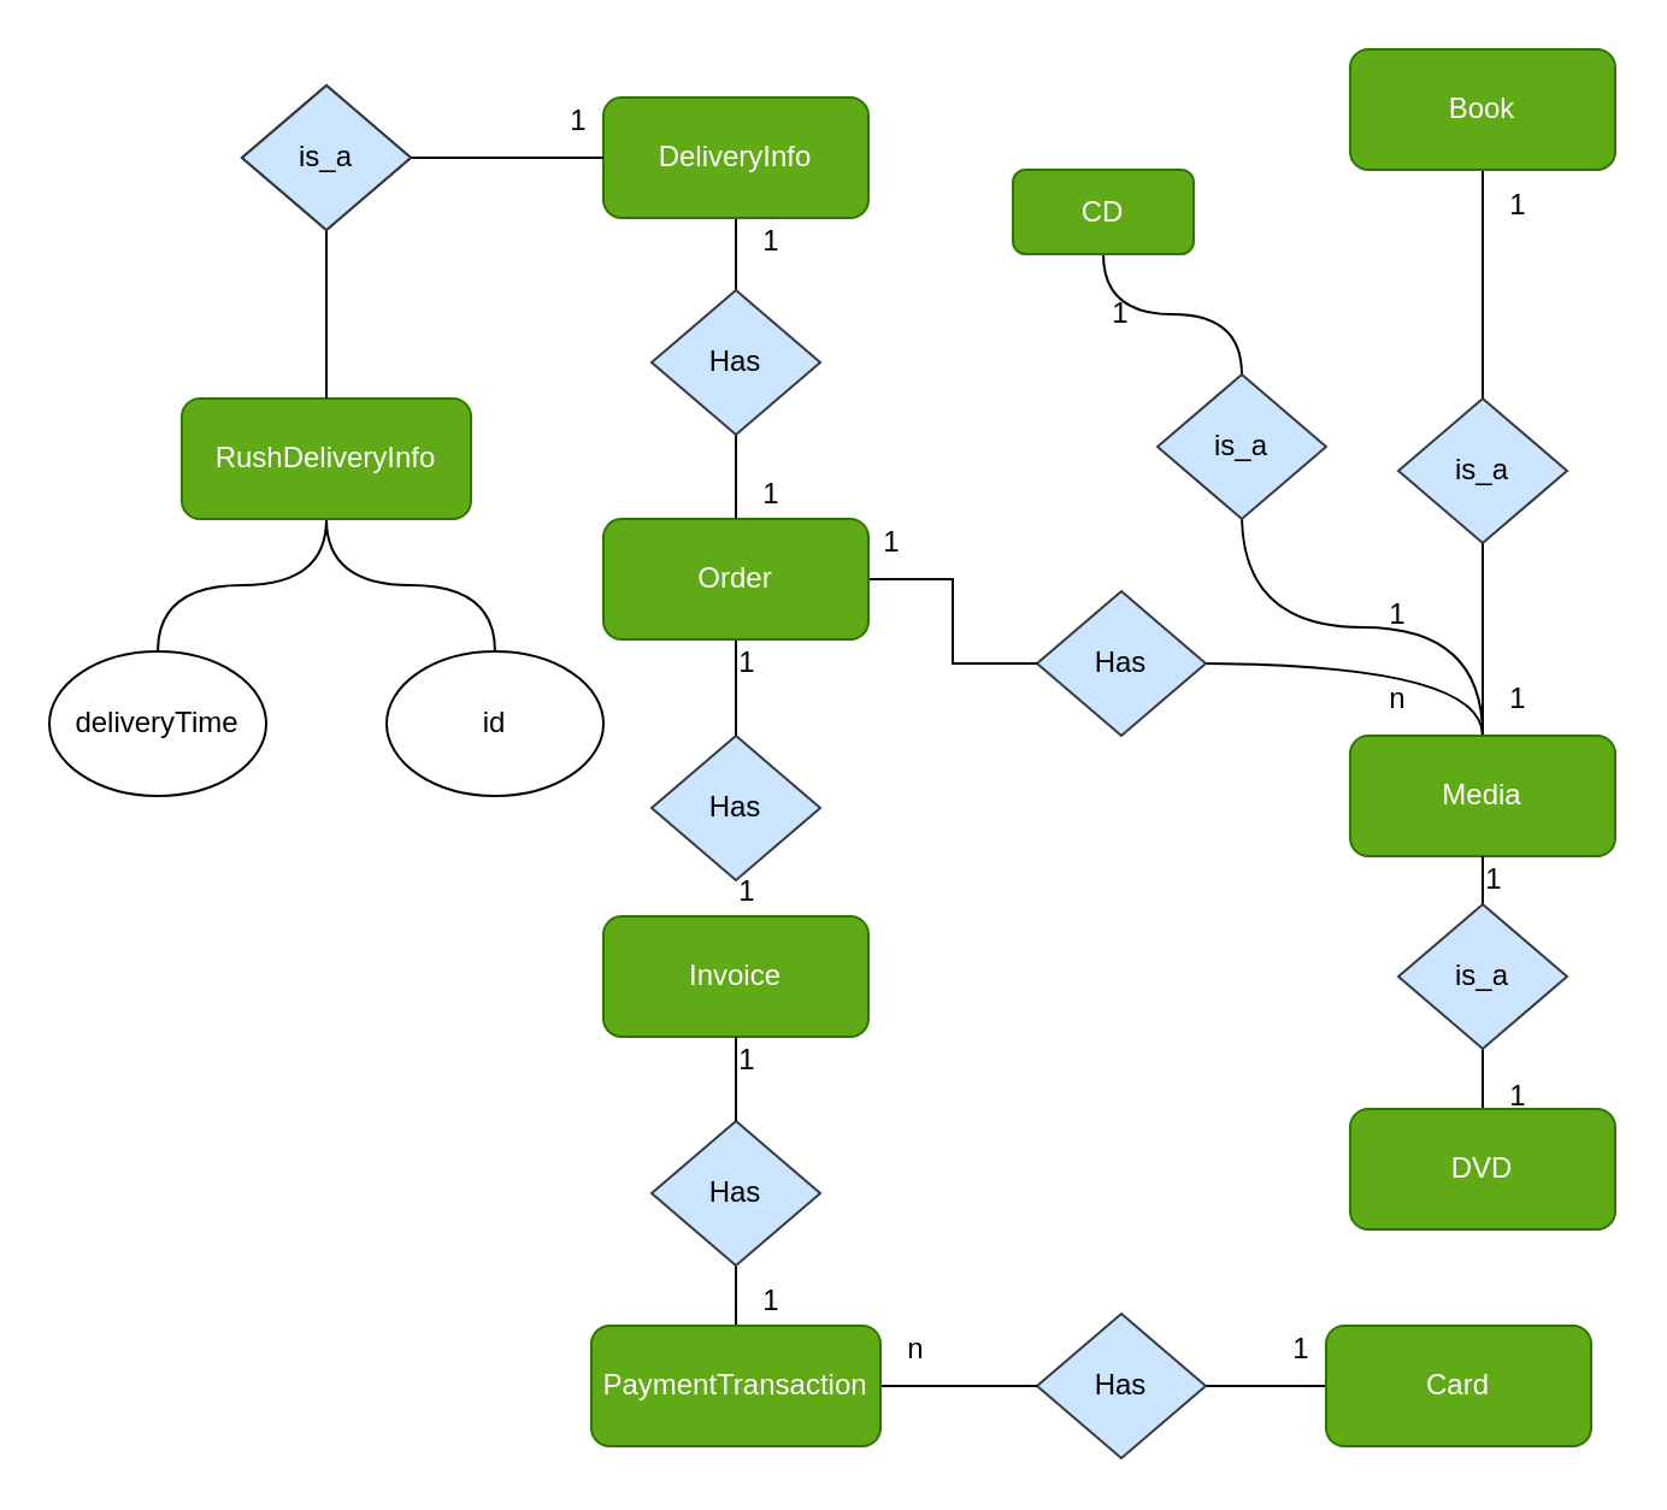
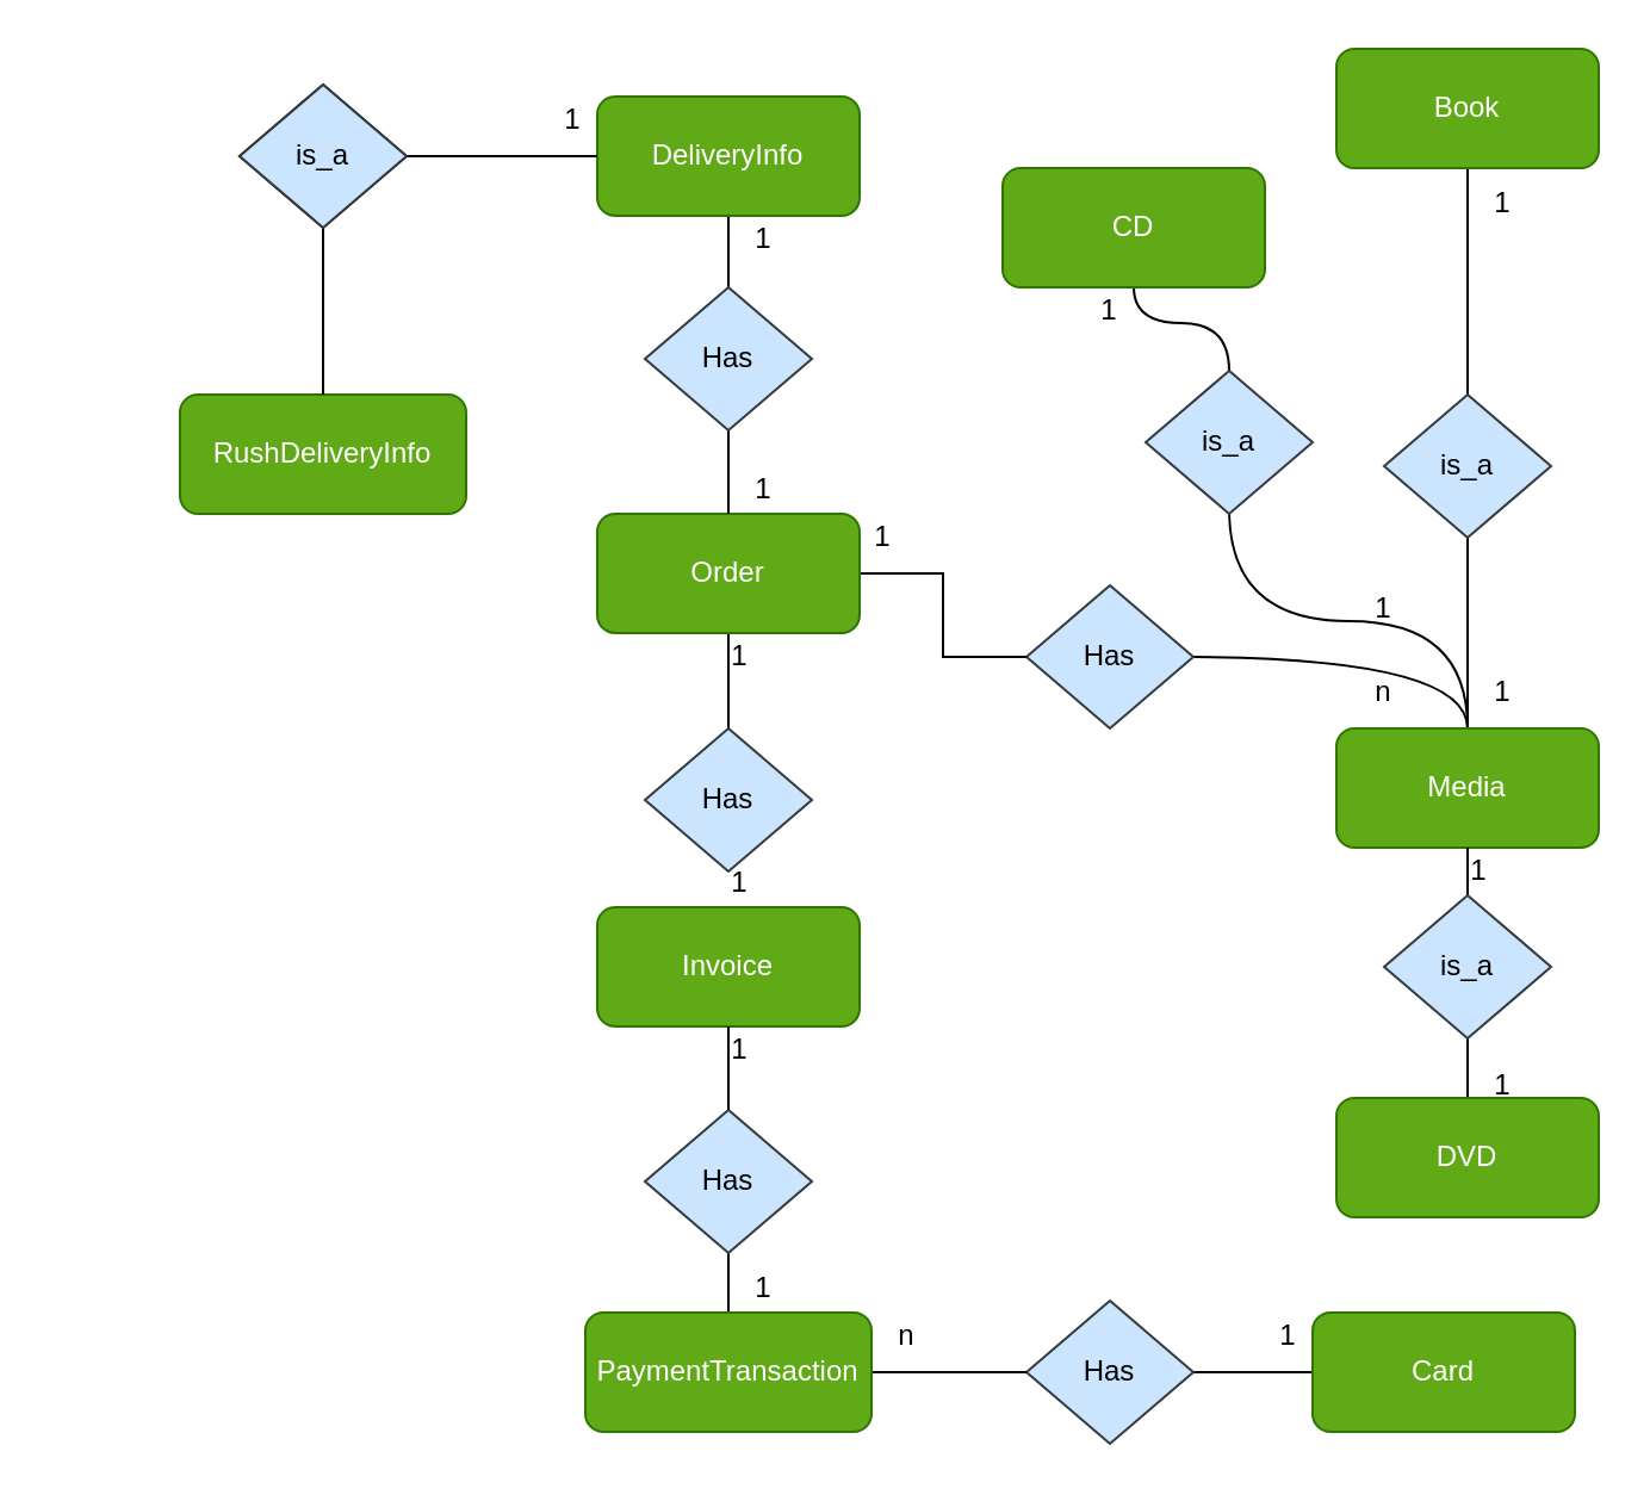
  <mxCell id="0" />
  <mxCell id="1" parent="0" />
  <mxCell id="2" style="edgeStyle=orthogonalEdgeStyle;rounded=0;orthogonalLoop=1;jettySize=auto;html=1;exitX=0.5;exitY=1;exitDx=0;exitDy=0;endArrow=none;endFill=0;" parent="1" source="3" edge="1"><mxGeometry relative="1" as="geometry"><mxPoint x="305" y="150" as="targetPoint" /></mxGeometry></mxCell>
  <mxCell id="3" value="DeliveryInfo&lt;br&gt;" style="rounded=1;whiteSpace=wrap;html=1;fillColor=#60a917;strokeColor=#2D7600;fontColor=#ffffff;" parent="1" vertex="1"><mxGeometry x="250" y="40" width="110" height="50" as="geometry" /></mxCell>
- <mxCell id="4" style="edgeStyle=orthogonalEdgeStyle;curved=1;rounded=0;orthogonalLoop=1;jettySize=auto;html=1;exitX=0.5;exitY=1;exitDx=0;exitDy=0;endArrow=none;endFill=0;" parent="1" source="6" target="7" edge="1"><mxGeometry relative="1" as="geometry" /></mxCell>
- <mxCell id="5" style="edgeStyle=orthogonalEdgeStyle;curved=1;rounded=0;orthogonalLoop=1;jettySize=auto;html=1;entryX=0.5;entryY=0;entryDx=0;entryDy=0;endArrow=none;endFill=0;" parent="1" source="6" target="9" edge="1"><mxGeometry relative="1" as="geometry" /></mxCell>
  <mxCell id="6" value="RushDeliveryInfo" style="rounded=1;whiteSpace=wrap;html=1;fillColor=#60a917;strokeColor=#2D7600;fontColor=#ffffff;" parent="1" vertex="1"><mxGeometry x="75" y="165" width="120" height="50" as="geometry" /></mxCell>
- <mxCell id="7" value="deliveryTime" style="ellipse;whiteSpace=wrap;html=1;" parent="1" vertex="1"><mxGeometry x="20" y="270" width="90" height="60" as="geometry" /></mxCell>
  <mxCell id="8" value="is_a" style="rhombus;whiteSpace=wrap;html=1;" parent="1" vertex="1"><mxGeometry x="100" y="35" width="70" height="60" as="geometry" /></mxCell>
- <mxCell id="9" value="id" style="ellipse;whiteSpace=wrap;html=1;" parent="1" vertex="1"><mxGeometry x="160" y="270" width="90" height="60" as="geometry" /></mxCell>
  <mxCell id="10" value="" style="endArrow=none;html=1;exitX=1;exitY=0.5;exitDx=0;exitDy=0;entryX=0;entryY=0.5;entryDx=0;entryDy=0;" parent="1" source="8" target="3" edge="1"><mxGeometry width="50" height="50" relative="1" as="geometry"><mxPoint x="290" y="60" as="sourcePoint" /><mxPoint x="340" y="10" as="targetPoint" /></mxGeometry></mxCell>
  <mxCell id="11" style="edgeStyle=orthogonalEdgeStyle;rounded=0;orthogonalLoop=1;jettySize=auto;html=1;entryX=0;entryY=0.5;entryDx=0;entryDy=0;endArrow=none;endFill=0;" parent="1" source="12" target="24" edge="1"><mxGeometry relative="1" as="geometry" /></mxCell>
  <mxCell id="12" value="Has" style="rhombus;whiteSpace=wrap;html=1;fillColor=#cce5ff;strokeColor=#36393d;" parent="1" vertex="1"><mxGeometry x="430" y="545" width="70" height="60" as="geometry" /></mxCell>
  <mxCell id="13" style="edgeStyle=orthogonalEdgeStyle;rounded=0;orthogonalLoop=1;jettySize=auto;html=1;exitX=0.5;exitY=1;exitDx=0;exitDy=0;endArrow=none;endFill=0;" parent="1" target="20" edge="1"><mxGeometry relative="1" as="geometry"><mxPoint x="305" y="400" as="sourcePoint" /></mxGeometry></mxCell>
  <mxCell id="14" style="edgeStyle=orthogonalEdgeStyle;rounded=0;orthogonalLoop=1;jettySize=auto;html=1;exitX=1;exitY=0.5;exitDx=0;exitDy=0;endArrow=none;endFill=0;curved=1;" parent="1" target="27" edge="1"><mxGeometry relative="1" as="geometry"><mxPoint x="500" y="275" as="sourcePoint" /></mxGeometry></mxCell>
  <mxCell id="15" value="Has" style="rhombus;whiteSpace=wrap;html=1;fillColor=#cce5ff;strokeColor=#36393d;" parent="1" vertex="1"><mxGeometry x="430" y="245" width="70" height="60" as="geometry" /></mxCell>
  <mxCell id="16" style="edgeStyle=orthogonalEdgeStyle;rounded=0;orthogonalLoop=1;jettySize=auto;html=1;exitX=0.5;exitY=1;exitDx=0;exitDy=0;endArrow=none;endFill=0;" parent="1" source="18" edge="1"><mxGeometry relative="1" as="geometry"><mxPoint x="305" y="340" as="targetPoint" /></mxGeometry></mxCell>
  <mxCell id="17" style="edgeStyle=orthogonalEdgeStyle;rounded=0;orthogonalLoop=1;jettySize=auto;html=1;endArrow=none;endFill=0;" parent="1" source="18" target="15" edge="1"><mxGeometry relative="1" as="geometry" /></mxCell>
  <mxCell id="18" value="Order" style="rounded=1;whiteSpace=wrap;html=1;fillColor=#60a917;strokeColor=#2D7600;fontColor=#ffffff;" parent="1" vertex="1"><mxGeometry x="250" y="215" width="110" height="50" as="geometry" /></mxCell>
  <mxCell id="19" style="edgeStyle=orthogonalEdgeStyle;rounded=0;orthogonalLoop=1;jettySize=auto;html=1;exitX=0.5;exitY=1;exitDx=0;exitDy=0;endArrow=none;endFill=0;" parent="1" source="43" edge="1"><mxGeometry relative="1" as="geometry"><mxPoint x="305" y="530" as="targetPoint" /></mxGeometry></mxCell>
  <mxCell id="20" value="Invoice" style="rounded=1;whiteSpace=wrap;html=1;fillColor=#60a917;strokeColor=#2D7600;fontColor=#ffffff;" parent="1" vertex="1"><mxGeometry x="250" y="380" width="110" height="50" as="geometry" /></mxCell>
  <mxCell id="21" style="edgeStyle=orthogonalEdgeStyle;rounded=0;orthogonalLoop=1;jettySize=auto;html=1;exitX=1;exitY=0.5;exitDx=0;exitDy=0;endArrow=none;endFill=0;" parent="1" source="23" target="12" edge="1"><mxGeometry relative="1" as="geometry" /></mxCell>
  <mxCell id="22" style="edgeStyle=orthogonalEdgeStyle;curved=1;rounded=0;orthogonalLoop=1;jettySize=auto;html=1;exitX=0.5;exitY=0;exitDx=0;exitDy=0;endArrow=none;endFill=0;" parent="1" source="23" edge="1"><mxGeometry relative="1" as="geometry"><mxPoint x="305" y="530" as="targetPoint" /></mxGeometry></mxCell>
  <mxCell id="23" value="PaymentTransaction" style="rounded=1;whiteSpace=wrap;html=1;fillColor=#60a917;strokeColor=#2D7600;fontColor=#ffffff;" parent="1" vertex="1"><mxGeometry x="245" y="550" width="120" height="50" as="geometry" /></mxCell>
  <mxCell id="24" value="Card" style="rounded=1;whiteSpace=wrap;html=1;fillColor=#60a917;strokeColor=#2D7600;fontColor=#ffffff;" parent="1" vertex="1"><mxGeometry x="550" y="550" width="110" height="50" as="geometry" /></mxCell>
  <mxCell id="25" style="edgeStyle=orthogonalEdgeStyle;rounded=0;orthogonalLoop=1;jettySize=auto;html=1;endArrow=none;endFill=0;" parent="1" source="27" target="33" edge="1"><mxGeometry relative="1" as="geometry" /></mxCell>
  <mxCell id="26" style="edgeStyle=orthogonalEdgeStyle;rounded=0;orthogonalLoop=1;jettySize=auto;html=1;exitX=0.5;exitY=0;exitDx=0;exitDy=0;endArrow=none;endFill=0;curved=1;" parent="1" source="27" edge="1"><mxGeometry relative="1" as="geometry"><mxPoint x="515" y="214" as="targetPoint" /></mxGeometry></mxCell>
  <mxCell id="27" value="Media&lt;br&gt;" style="rounded=1;whiteSpace=wrap;html=1;fillColor=#60a917;strokeColor=#2D7600;fontColor=#ffffff;" parent="1" vertex="1"><mxGeometry x="560" y="305" width="110" height="50" as="geometry" /></mxCell>
  <mxCell id="28" value="" style="edgeStyle=orthogonalEdgeStyle;rounded=0;orthogonalLoop=1;jettySize=auto;html=1;endArrow=none;endFill=0;" parent="1" source="29" target="31" edge="1"><mxGeometry relative="1" as="geometry" /></mxCell>
  <mxCell id="29" value="DVD" style="rounded=1;whiteSpace=wrap;html=1;fillColor=#60a917;strokeColor=#2D7600;fontColor=#ffffff;" parent="1" vertex="1"><mxGeometry x="560" y="460" width="110" height="50" as="geometry" /></mxCell>
  <mxCell id="30" value="" style="edgeStyle=orthogonalEdgeStyle;rounded=0;orthogonalLoop=1;jettySize=auto;html=1;endArrow=none;endFill=0;" parent="1" source="31" target="27" edge="1"><mxGeometry relative="1" as="geometry" /></mxCell>
  <mxCell id="31" value="is_a" style="rhombus;whiteSpace=wrap;html=1;fillColor=#cce5ff;strokeColor=#36393d;" parent="1" vertex="1"><mxGeometry x="580" y="375" width="70" height="60" as="geometry" /></mxCell>
  <mxCell id="32" style="edgeStyle=orthogonalEdgeStyle;rounded=0;orthogonalLoop=1;jettySize=auto;html=1;exitX=0.5;exitY=0;exitDx=0;exitDy=0;entryX=0.5;entryY=1;entryDx=0;entryDy=0;endArrow=none;endFill=0;" parent="1" source="33" edge="1"><mxGeometry relative="1" as="geometry"><mxPoint x="615" y="40" as="targetPoint" /></mxGeometry></mxCell>
  <mxCell id="33" value="is_a" style="rhombus;whiteSpace=wrap;html=1;fillColor=#cce5ff;strokeColor=#36393d;" parent="1" vertex="1"><mxGeometry x="580" y="165" width="70" height="60" as="geometry" /></mxCell>
  <mxCell id="34" value="Book" style="rounded=1;whiteSpace=wrap;html=1;fillColor=#60a917;strokeColor=#2D7600;fontColor=#ffffff;" parent="1" vertex="1"><mxGeometry x="560" y="20" width="110" height="50" as="geometry" /></mxCell>
  <mxCell id="35" style="edgeStyle=orthogonalEdgeStyle;rounded=0;orthogonalLoop=1;jettySize=auto;html=1;exitX=0.5;exitY=0;exitDx=0;exitDy=0;entryX=0.5;entryY=1;entryDx=0;entryDy=0;endArrow=none;endFill=0;curved=1;" parent="1" source="36" target="37" edge="1"><mxGeometry relative="1" as="geometry"><mxPoint x="485" y="85" as="targetPoint" /></mxGeometry></mxCell>
  <mxCell id="36" value="is_a" style="rhombus;whiteSpace=wrap;html=1;fillColor=#cce5ff;strokeColor=#36393d;" parent="1" vertex="1"><mxGeometry x="480" y="155" width="70" height="60" as="geometry" /></mxCell>
- <mxCell id="37" value="CD" style="rounded=1;whiteSpace=wrap;html=1;fillColor=#60a917;strokeColor=#2D7600;fontColor=#ffffff;" parent="1" vertex="1"><mxGeometry x="420" y="70" width="75" height="35" as="geometry" /></mxCell>
+ <mxCell id="37" value="CD" style="rounded=1;whiteSpace=wrap;html=1;fillColor=#60a917;strokeColor=#2D7600;fontColor=#ffffff;" parent="1" vertex="1"><mxGeometry x="420" y="70" width="110" height="50" as="geometry" /></mxCell>
  <mxCell id="38" style="edgeStyle=orthogonalEdgeStyle;curved=1;rounded=0;orthogonalLoop=1;jettySize=auto;html=1;exitX=0.5;exitY=1;exitDx=0;exitDy=0;endArrow=none;endFill=0;" parent="1" source="39" target="6" edge="1"><mxGeometry relative="1" as="geometry" /></mxCell>
  <mxCell id="39" value="is_a" style="rhombus;whiteSpace=wrap;html=1;fillColor=#cce5ff;strokeColor=#36393d;" parent="1" vertex="1"><mxGeometry x="100" y="35" width="70" height="60" as="geometry" /></mxCell>
  <mxCell id="40" style="edgeStyle=orthogonalEdgeStyle;curved=1;rounded=0;orthogonalLoop=1;jettySize=auto;html=1;exitX=0.5;exitY=1;exitDx=0;exitDy=0;entryX=0.5;entryY=0;entryDx=0;entryDy=0;endArrow=none;endFill=0;" parent="1" source="41" target="18" edge="1"><mxGeometry relative="1" as="geometry" /></mxCell>
  <mxCell id="41" value="Has" style="rhombus;whiteSpace=wrap;html=1;fillColor=#cce5ff;strokeColor=#36393d;" parent="1" vertex="1"><mxGeometry x="270" y="120" width="70" height="60" as="geometry" /></mxCell>
  <mxCell id="42" value="Has" style="rhombus;whiteSpace=wrap;html=1;fillColor=#cce5ff;strokeColor=#36393d;" parent="1" vertex="1"><mxGeometry x="270" y="305" width="70" height="60" as="geometry" /></mxCell>
  <mxCell id="43" value="Has" style="rhombus;whiteSpace=wrap;html=1;fillColor=#cce5ff;strokeColor=#36393d;" parent="1" vertex="1"><mxGeometry x="270" y="465" width="70" height="60" as="geometry" /></mxCell>
  <mxCell id="44" style="edgeStyle=orthogonalEdgeStyle;rounded=0;orthogonalLoop=1;jettySize=auto;html=1;exitX=0.5;exitY=1;exitDx=0;exitDy=0;endArrow=none;endFill=0;" parent="1" source="20" target="43" edge="1"><mxGeometry relative="1" as="geometry"><mxPoint x="305" y="430" as="sourcePoint" /><mxPoint x="305" y="530" as="targetPoint" /></mxGeometry></mxCell>
  <mxCell id="45" value="1" style="text;html=1;strokeColor=none;fillColor=none;align=center;verticalAlign=middle;whiteSpace=wrap;rounded=0;" vertex="1" parent="1"><mxGeometry x="300" y="90" width="40" height="20" as="geometry" /></mxCell>
  <mxCell id="46" value="1" style="text;html=1;strokeColor=none;fillColor=none;align=center;verticalAlign=middle;whiteSpace=wrap;rounded=0;" vertex="1" parent="1"><mxGeometry x="300" y="530" width="40" height="20" as="geometry" /></mxCell>
  <mxCell id="47" value="1" style="text;html=1;strokeColor=none;fillColor=none;align=center;verticalAlign=middle;whiteSpace=wrap;rounded=0;" vertex="1" parent="1"><mxGeometry x="290" y="430" width="40" height="20" as="geometry" /></mxCell>
  <mxCell id="48" value="1" style="text;html=1;strokeColor=none;fillColor=none;align=center;verticalAlign=middle;whiteSpace=wrap;rounded=0;" vertex="1" parent="1"><mxGeometry x="350" y="215" width="40" height="20" as="geometry" /></mxCell>
  <mxCell id="49" value="1" style="text;html=1;strokeColor=none;fillColor=none;align=center;verticalAlign=middle;whiteSpace=wrap;rounded=0;" vertex="1" parent="1"><mxGeometry x="290" y="265" width="40" height="20" as="geometry" /></mxCell>
  <mxCell id="50" value="1" style="text;html=1;strokeColor=none;fillColor=none;align=center;verticalAlign=middle;whiteSpace=wrap;rounded=0;" vertex="1" parent="1"><mxGeometry x="220" y="40" width="40" height="20" as="geometry" /></mxCell>
  <mxCell id="51" value="1" style="text;html=1;strokeColor=none;fillColor=none;align=center;verticalAlign=middle;whiteSpace=wrap;rounded=0;" vertex="1" parent="1"><mxGeometry x="290" y="360" width="40" height="20" as="geometry" /></mxCell>
  <mxCell id="52" value="1" style="text;html=1;strokeColor=none;fillColor=none;align=center;verticalAlign=middle;whiteSpace=wrap;rounded=0;" vertex="1" parent="1"><mxGeometry x="300" y="195" width="40" height="20" as="geometry" /></mxCell>
  <mxCell id="53" value="1" style="text;html=1;strokeColor=none;fillColor=none;align=center;verticalAlign=middle;whiteSpace=wrap;rounded=0;" vertex="1" parent="1"><mxGeometry x="560" y="245" width="40" height="20" as="geometry" /></mxCell>
  <mxCell id="54" value="1" style="text;html=1;strokeColor=none;fillColor=none;align=center;verticalAlign=middle;whiteSpace=wrap;rounded=0;" vertex="1" parent="1"><mxGeometry x="600" y="355" width="40" height="20" as="geometry" /></mxCell>
  <mxCell id="55" value="1" style="text;html=1;strokeColor=none;fillColor=none;align=center;verticalAlign=middle;whiteSpace=wrap;rounded=0;" vertex="1" parent="1"><mxGeometry x="610" y="445" width="40" height="20" as="geometry" /></mxCell>
  <mxCell id="56" value="1" style="text;html=1;strokeColor=none;fillColor=none;align=center;verticalAlign=middle;whiteSpace=wrap;rounded=0;" vertex="1" parent="1"><mxGeometry x="520" y="550" width="40" height="20" as="geometry" /></mxCell>
  <mxCell id="57" value="n" style="text;html=1;strokeColor=none;fillColor=none;align=center;verticalAlign=middle;whiteSpace=wrap;rounded=0;" vertex="1" parent="1"><mxGeometry x="360" y="550" width="40" height="20" as="geometry" /></mxCell>
  <mxCell id="58" value="n" style="text;html=1;strokeColor=none;fillColor=none;align=center;verticalAlign=middle;whiteSpace=wrap;rounded=0;" vertex="1" parent="1"><mxGeometry x="560" y="280" width="40" height="20" as="geometry" /></mxCell>
  <mxCell id="59" value="1" style="text;html=1;strokeColor=none;fillColor=none;align=center;verticalAlign=middle;whiteSpace=wrap;rounded=0;" vertex="1" parent="1"><mxGeometry x="610" y="75" width="40" height="20" as="geometry" /></mxCell>
  <mxCell id="60" value="1" style="text;html=1;strokeColor=none;fillColor=none;align=center;verticalAlign=middle;whiteSpace=wrap;rounded=0;" vertex="1" parent="1"><mxGeometry x="445" y="120" width="40" height="20" as="geometry" /></mxCell>
  <mxCell id="61" value="1" style="text;html=1;strokeColor=none;fillColor=none;align=center;verticalAlign=middle;whiteSpace=wrap;rounded=0;" vertex="1" parent="1"><mxGeometry x="610" y="280" width="40" height="20" as="geometry" /></mxCell>
